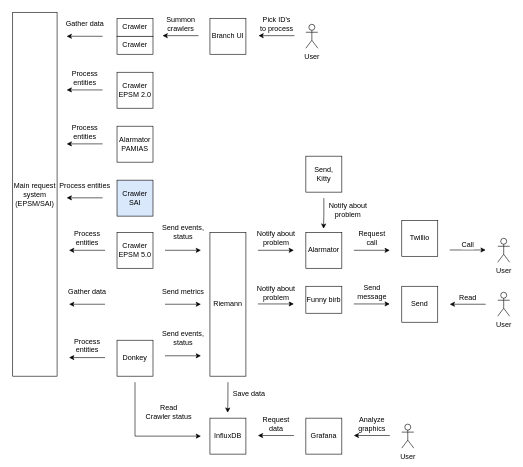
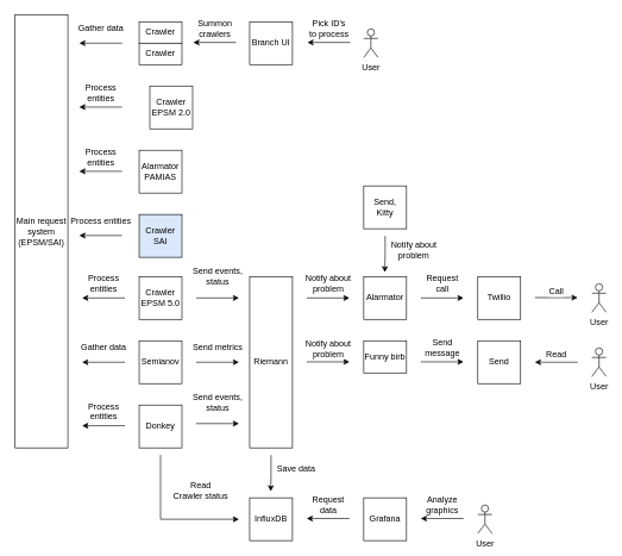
  <mxCell id="0" />
  <mxCell id="1" parent="0" />
  <mxCell id="2" value="User" style="shape=umlActor;verticalLabelPosition=bottom;verticalAlign=top;html=1;outlineConnect=0;" parent="1" vertex="1"><mxGeometry x="509" y="40" width="20" height="40" as="geometry" /></mxCell>
  <mxCell id="3" value="Branch UI" style="rounded=0;whiteSpace=wrap;html=1;" parent="1" vertex="1"><mxGeometry x="349" y="30" width="60" height="60" as="geometry" /></mxCell>
  <mxCell id="4" value="Crawler" style="rounded=0;whiteSpace=wrap;html=1;" parent="1" vertex="1"><mxGeometry x="194" y="30" width="60" height="30" as="geometry" /></mxCell>
  <mxCell id="5" value="&lt;span&gt;Crawler&lt;/span&gt;" style="rounded=0;whiteSpace=wrap;html=1;" parent="1" vertex="1"><mxGeometry x="194" y="60" width="60" height="30" as="geometry" /></mxCell>
- <mxCell id="6" value="Crawler EPSM 2.0" style="rounded=0;whiteSpace=wrap;html=1;" parent="1" vertex="1"><mxGeometry x="194" y="120" width="60" height="60" as="geometry" /></mxCell>
+ <mxCell id="6" value="Crawler EPSM 2.0" style="rounded=0;whiteSpace=wrap;html=1;" parent="1" vertex="1"><mxGeometry x="209" y="120" width="60" height="60" as="geometry" /></mxCell>
  <mxCell id="7" value="Alarmator&lt;br&gt;PAMIAS" style="rounded=0;whiteSpace=wrap;html=1;" parent="1" vertex="1"><mxGeometry x="194" y="210" width="60" height="60" as="geometry" /></mxCell>
  <mxCell id="8" value="Crawler SAI" style="rounded=0;whiteSpace=wrap;html=1;fillColor=#dae8fc;" parent="1" vertex="1"><mxGeometry x="194" y="300" width="60" height="60" as="geometry" /></mxCell>
  <mxCell id="9" value="Process&lt;br&gt;entities" style="edgeStyle=orthogonalEdgeStyle;rounded=0;orthogonalLoop=1;jettySize=auto;html=1;fontSize=12;" parent="1" edge="1"><mxGeometry y="-20" relative="1" as="geometry"><mxPoint x="114" y="417" as="targetPoint" /><mxPoint x="174" y="417" as="sourcePoint" /><mxPoint as="offset" /></mxGeometry></mxCell>
  <mxCell id="10" value="Crawler&lt;br&gt;EPSM 5.0" style="rounded=0;whiteSpace=wrap;html=1;" parent="1" vertex="1"><mxGeometry x="194" y="387" width="60" height="60" as="geometry" /></mxCell>
  <mxCell id="11" value="Main request system (EPSM/SAI)" style="rounded=0;whiteSpace=wrap;html=1;" parent="1" vertex="1"><mxGeometry y="20" width="74" height="607" as="geometry" x="20" /></mxCell>
  <mxCell id="12" value="Riemann" style="rounded=0;whiteSpace=wrap;html=1;labelBackgroundColor=#ffffff;" parent="1" vertex="1"><mxGeometry x="349" y="387" width="60" height="240" as="geometry" /></mxCell>
  <mxCell id="13" value="Alarmator" style="rounded=0;whiteSpace=wrap;html=1;" parent="1" vertex="1"><mxGeometry x="509" y="387" width="60" height="60" as="geometry" /></mxCell>
  <mxCell id="14" value="Send" style="rounded=0;whiteSpace=wrap;html=1;" parent="1" vertex="1"><mxGeometry x="669" y="477" width="60" height="60" as="geometry" /></mxCell>
  <mxCell id="15" value="Funny birb" style="rounded=0;whiteSpace=wrap;html=1;" parent="1" vertex="1"><mxGeometry x="509" y="477" width="60" height="45" as="geometry" /></mxCell>
  <mxCell id="16" value="Grafana" style="rounded=0;whiteSpace=wrap;html=1;" parent="1" vertex="1"><mxGeometry x="509" y="697" width="60" height="60" as="geometry" /></mxCell>
- <mxCell id="17" value="Twillio" style="rounded=0;whiteSpace=wrap;html=1;" parent="1" vertex="1"><mxGeometry x="669" y="367" width="60" height="60" as="geometry" /></mxCell>
+ <mxCell id="17" value="Twillio" style="rounded=0;whiteSpace=wrap;html=1;" parent="1" vertex="1"><mxGeometry x="669" y="387" width="60" height="60" as="geometry" /></mxCell>
  <mxCell id="18" value="Read&lt;br&gt;Crawler status" style="edgeStyle=orthogonalEdgeStyle;rounded=0;orthogonalLoop=1;jettySize=auto;html=1;fontSize=12;" parent="1" edge="1"><mxGeometry x="0.455" y="40" relative="1" as="geometry"><mxPoint x="224" y="637" as="sourcePoint" /><mxPoint x="334" y="727" as="targetPoint" /><Array as="points"><mxPoint x="224" y="727" /></Array><mxPoint as="offset" /></mxGeometry></mxCell>
  <mxCell id="19" value="Donkey" style="rounded=0;whiteSpace=wrap;html=1;" parent="1" vertex="1"><mxGeometry x="194" y="567" width="60" height="60" as="geometry" /></mxCell>
  <mxCell id="20" value="User" style="shape=umlActor;verticalLabelPosition=bottom;verticalAlign=top;html=1;outlineConnect=0;" parent="1" vertex="1"><mxGeometry x="829" y="397" width="20" height="40" as="geometry" /></mxCell>
  <mxCell id="21" value="Read" style="edgeStyle=orthogonalEdgeStyle;rounded=0;orthogonalLoop=1;jettySize=auto;html=1;fontSize=12;" parent="1" edge="1"><mxGeometry y="-10" relative="1" as="geometry"><mxPoint x="749" y="507" as="targetPoint" /><mxPoint x="809" y="507" as="sourcePoint" /><mxPoint as="offset" /></mxGeometry></mxCell>
  <mxCell id="22" value="User" style="shape=umlActor;verticalLabelPosition=bottom;verticalAlign=top;html=1;outlineConnect=0;" parent="1" vertex="1"><mxGeometry x="829" y="487" width="20" height="40" as="geometry" /></mxCell>
  <mxCell id="23" value="User" style="shape=umlActor;verticalLabelPosition=bottom;verticalAlign=top;html=1;outlineConnect=0;" parent="1" vertex="1"><mxGeometry x="669" y="707" width="20" height="40" as="geometry" /></mxCell>
  <mxCell id="24" value="Gather data" style="edgeStyle=orthogonalEdgeStyle;rounded=0;orthogonalLoop=1;jettySize=auto;html=1;fontSize=12;" parent="1" edge="1"><mxGeometry y="-20" relative="1" as="geometry"><mxPoint x="114" y="507" as="targetPoint" /><mxPoint x="174" y="507" as="sourcePoint" /><mxPoint as="offset" /></mxGeometry></mxCell>
+ <mxCell id="25" value="Semianov" style="rounded=0;whiteSpace=wrap;html=1;" parent="1" vertex="1"><mxGeometry x="194" y="477" width="60" height="60" as="geometry" /></mxCell>
  <mxCell id="26" value="Send events,&lt;br&gt;status" style="edgeStyle=orthogonalEdgeStyle;rounded=0;orthogonalLoop=1;jettySize=auto;html=1;fontSize=12;" parent="1" edge="1"><mxGeometry y="30" relative="1" as="geometry"><mxPoint x="274" y="417" as="sourcePoint" /><mxPoint x="334" y="417" as="targetPoint" /><mxPoint as="offset" /></mxGeometry></mxCell>
  <mxCell id="27" value="Send metrics" style="edgeStyle=orthogonalEdgeStyle;rounded=0;orthogonalLoop=1;jettySize=auto;html=1;fontSize=12;" parent="1" edge="1"><mxGeometry y="20" relative="1" as="geometry"><mxPoint x="274" y="507" as="sourcePoint" /><mxPoint x="334" y="507" as="targetPoint" /><mxPoint as="offset" /></mxGeometry></mxCell>
  <mxCell id="28" value="Notify about&lt;br&gt;problem" style="edgeStyle=orthogonalEdgeStyle;rounded=0;orthogonalLoop=1;jettySize=auto;html=1;fontSize=12;" parent="1" edge="1"><mxGeometry y="20" relative="1" as="geometry"><mxPoint x="429" y="417" as="sourcePoint" /><mxPoint x="489" y="417" as="targetPoint" /><mxPoint as="offset" /></mxGeometry></mxCell>
  <mxCell id="29" value="Request&lt;br&gt;call" style="edgeStyle=orthogonalEdgeStyle;rounded=0;orthogonalLoop=1;jettySize=auto;html=1;fontSize=12;" parent="1" edge="1"><mxGeometry y="20" relative="1" as="geometry"><mxPoint x="589" y="417" as="sourcePoint" /><mxPoint x="649" y="417" as="targetPoint" /><mxPoint as="offset" /></mxGeometry></mxCell>
  <mxCell id="30" value="Call" style="edgeStyle=orthogonalEdgeStyle;rounded=0;orthogonalLoop=1;jettySize=auto;html=1;fontSize=12;" parent="1" edge="1"><mxGeometry y="10" relative="1" as="geometry"><mxPoint x="749" y="416.5" as="sourcePoint" /><mxPoint x="809" y="416.5" as="targetPoint" /><mxPoint y="1" as="offset" /></mxGeometry></mxCell>
  <mxCell id="31" value="Notify about&lt;br&gt;problem" style="edgeStyle=orthogonalEdgeStyle;rounded=0;orthogonalLoop=1;jettySize=auto;html=1;fontSize=12;" parent="1" edge="1"><mxGeometry y="20" relative="1" as="geometry"><mxPoint x="429" y="506.5" as="sourcePoint" /><mxPoint x="489" y="506.5" as="targetPoint" /><mxPoint y="1" as="offset" /></mxGeometry></mxCell>
  <mxCell id="32" value="Send &lt;br&gt;message" style="edgeStyle=orthogonalEdgeStyle;rounded=0;orthogonalLoop=1;jettySize=auto;html=1;fontSize=12;" parent="1" edge="1"><mxGeometry y="20" relative="1" as="geometry"><mxPoint x="589" y="506.5" as="sourcePoint" /><mxPoint x="649" y="506.5" as="targetPoint" /><mxPoint as="offset" /></mxGeometry></mxCell>
  <mxCell id="33" value="Save data" style="edgeStyle=orthogonalEdgeStyle;rounded=0;orthogonalLoop=1;jettySize=auto;html=1;fontSize=12;" parent="1" edge="1"><mxGeometry x="-0.216" y="35" relative="1" as="geometry"><mxPoint x="379" y="637" as="sourcePoint" /><mxPoint x="378.5" y="688" as="targetPoint" /><mxPoint as="offset" /><Array as="points"><mxPoint x="379" y="663" /></Array></mxGeometry></mxCell>
  <mxCell id="34" value="Request&lt;br&gt;data" style="edgeStyle=orthogonalEdgeStyle;rounded=0;orthogonalLoop=1;jettySize=auto;html=1;fontSize=12;" parent="1" edge="1"><mxGeometry y="-19" relative="1" as="geometry"><mxPoint x="429" y="726" as="targetPoint" /><mxPoint x="489" y="726" as="sourcePoint" /><mxPoint as="offset" /></mxGeometry></mxCell>
  <mxCell id="35" value="Analyze&lt;br&gt;graphics" style="edgeStyle=orthogonalEdgeStyle;rounded=0;orthogonalLoop=1;jettySize=auto;html=1;fontSize=12;" parent="1" edge="1"><mxGeometry y="-19" relative="1" as="geometry"><mxPoint x="589" y="726" as="targetPoint" /><mxPoint x="649" y="726" as="sourcePoint" /><mxPoint as="offset" /></mxGeometry></mxCell>
  <mxCell id="36" value="Process&lt;br&gt;entities" style="edgeStyle=orthogonalEdgeStyle;rounded=0;orthogonalLoop=1;jettySize=auto;html=1;fontSize=12;" parent="1" edge="1"><mxGeometry y="-20" relative="1" as="geometry"><mxPoint x="114" y="596" as="targetPoint" /><mxPoint x="174" y="596" as="sourcePoint" /><mxPoint as="offset" /></mxGeometry></mxCell>
  <mxCell id="37" value="Send events,&lt;br&gt;status" style="edgeStyle=orthogonalEdgeStyle;rounded=0;orthogonalLoop=1;jettySize=auto;html=1;fontSize=12;" parent="1" edge="1"><mxGeometry y="30" relative="1" as="geometry"><mxPoint x="274" y="593" as="sourcePoint" /><mxPoint x="334" y="593" as="targetPoint" /><mxPoint as="offset" /></mxGeometry></mxCell>
  <mxCell id="38" value="InfluxDB" style="rounded=0;whiteSpace=wrap;html=1;" parent="1" vertex="1"><mxGeometry x="349" y="697" width="60" height="60" as="geometry" /></mxCell>
  <mxCell id="39" value="Process entities" style="edgeStyle=orthogonalEdgeStyle;rounded=0;orthogonalLoop=1;jettySize=auto;html=1;fontSize=12;" parent="1" edge="1"><mxGeometry y="-20" relative="1" as="geometry"><mxPoint x="110" y="329.5" as="targetPoint" /><mxPoint x="170" y="329.5" as="sourcePoint" /><mxPoint as="offset" /></mxGeometry></mxCell>
  <mxCell id="40" value="Process&lt;br&gt;entities" style="edgeStyle=orthogonalEdgeStyle;rounded=0;orthogonalLoop=1;jettySize=auto;html=1;fontSize=12;" parent="1" edge="1"><mxGeometry y="-20" relative="1" as="geometry"><mxPoint x="110" y="239.5" as="targetPoint" /><mxPoint x="170" y="239.5" as="sourcePoint" /><mxPoint as="offset" /></mxGeometry></mxCell>
  <mxCell id="41" value="Process&lt;br&gt;entities" style="edgeStyle=orthogonalEdgeStyle;rounded=0;orthogonalLoop=1;jettySize=auto;html=1;fontSize=12;" parent="1" edge="1"><mxGeometry y="-20" relative="1" as="geometry"><mxPoint x="110" y="149.5" as="targetPoint" /><mxPoint x="170" y="149.5" as="sourcePoint" /><mxPoint as="offset" /></mxGeometry></mxCell>
  <mxCell id="42" value="Gather data" style="edgeStyle=orthogonalEdgeStyle;rounded=0;orthogonalLoop=1;jettySize=auto;html=1;fontSize=12;" parent="1" edge="1"><mxGeometry y="-20" relative="1" as="geometry"><mxPoint x="110" y="60" as="targetPoint" /><mxPoint x="170" y="60" as="sourcePoint" /><mxPoint as="offset" /></mxGeometry></mxCell>
  <mxCell id="43" value="Summon&lt;br&gt;crawlers" style="edgeStyle=orthogonalEdgeStyle;rounded=0;orthogonalLoop=1;jettySize=auto;html=1;fontSize=12;" parent="1" edge="1"><mxGeometry y="-20" relative="1" as="geometry"><mxPoint x="270" y="59" as="targetPoint" /><mxPoint x="330" y="59" as="sourcePoint" /><mxPoint as="offset" /></mxGeometry></mxCell>
  <mxCell id="44" value="Pick ID's&lt;br&gt;to process" style="edgeStyle=orthogonalEdgeStyle;rounded=0;orthogonalLoop=1;jettySize=auto;html=1;fontSize=12;" parent="1" edge="1"><mxGeometry y="-20" relative="1" as="geometry"><mxPoint x="430" y="59" as="targetPoint" /><mxPoint x="490" y="59" as="sourcePoint" /><mxPoint as="offset" /></mxGeometry></mxCell>
  <mxCell id="45" value="Send, Kitty" style="rounded=0;whiteSpace=wrap;html=1;" parent="1" vertex="1"><mxGeometry x="509" y="260" width="60" height="60" as="geometry" /></mxCell>
  <mxCell id="46" value="Notify about&lt;br&gt;problem" style="edgeStyle=orthogonalEdgeStyle;rounded=0;orthogonalLoop=1;jettySize=auto;html=1;fontSize=12;" parent="1" edge="1"><mxGeometry x="-0.216" y="40" relative="1" as="geometry"><mxPoint x="539" y="330" as="sourcePoint" /><mxPoint x="538.5" y="381" as="targetPoint" /><mxPoint as="offset" /><Array as="points"><mxPoint x="539" y="356" /></Array></mxGeometry></mxCell>
